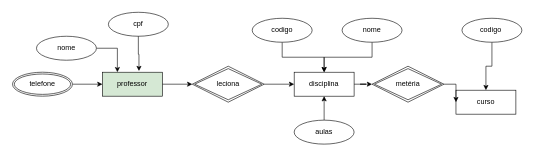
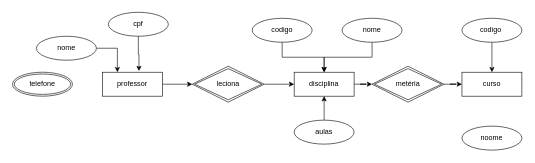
  <mxCell id="0" />
  <mxCell id="1" parent="0" />
- <mxCell id="2" value="curso" style="whiteSpace=wrap;html=1;align=center;" vertex="1" parent="1"><mxGeometry x="760" y="150" width="100" height="40" as="geometry" /></mxCell>
+ <mxCell id="2" value="curso" style="whiteSpace=wrap;html=1;align=center;" vertex="1" parent="1"><mxGeometry x="770" y="120" width="100" height="40" as="geometry" /></mxCell>
  <mxCell id="3" style="edgeStyle=orthogonalEdgeStyle;rounded=0;orthogonalLoop=1;jettySize=auto;html=1;" edge="1" parent="1" source="4" target="8"><mxGeometry relative="1" as="geometry" /></mxCell>
  <mxCell id="4" value="disciplina" style="whiteSpace=wrap;html=1;align=center;" vertex="1" parent="1"><mxGeometry x="490" y="120" width="100" height="40" as="geometry" /></mxCell>
  <mxCell id="5" style="edgeStyle=orthogonalEdgeStyle;rounded=0;orthogonalLoop=1;jettySize=auto;html=1;entryX=0;entryY=0.5;entryDx=0;entryDy=0;" edge="1" parent="1" source="6" target="10"><mxGeometry relative="1" as="geometry" /></mxCell>
- <mxCell id="6" value="professor" style="whiteSpace=wrap;html=1;align=center;fillColor=#d5e8d4;" vertex="1" parent="1"><mxGeometry x="170" y="120" width="100" height="40" as="geometry" /></mxCell>
+ <mxCell id="6" value="professor" style="whiteSpace=wrap;html=1;align=center;" vertex="1" parent="1"><mxGeometry x="170" y="120" width="100" height="40" as="geometry" /></mxCell>
  <mxCell id="7" style="edgeStyle=orthogonalEdgeStyle;rounded=0;orthogonalLoop=1;jettySize=auto;html=1;" edge="1" parent="1" source="8" target="2"><mxGeometry relative="1" as="geometry" /></mxCell>
  <mxCell id="8" value="metéria" style="shape=rhombus;double=1;perimeter=rhombusPerimeter;whiteSpace=wrap;html=1;align=center;" vertex="1" parent="1"><mxGeometry x="620" y="110" width="120" height="60" as="geometry" /></mxCell>
  <mxCell id="9" style="edgeStyle=orthogonalEdgeStyle;rounded=0;orthogonalLoop=1;jettySize=auto;html=1;" edge="1" parent="1" source="10" target="4"><mxGeometry relative="1" as="geometry" /></mxCell>
  <mxCell id="10" value="leciona" style="shape=rhombus;double=1;perimeter=rhombusPerimeter;whiteSpace=wrap;html=1;align=center;" vertex="1" parent="1"><mxGeometry x="320" y="110" width="120" height="60" as="geometry" /></mxCell>
  <mxCell id="11" style="edgeStyle=orthogonalEdgeStyle;rounded=0;orthogonalLoop=1;jettySize=auto;html=1;entryX=0.5;entryY=0;entryDx=0;entryDy=0;" edge="1" parent="1" source="12" target="4"><mxGeometry relative="1" as="geometry" /></mxCell>
  <mxCell id="12" value="codigo" style="ellipse;whiteSpace=wrap;html=1;align=center;" vertex="1" parent="1"><mxGeometry x="420" y="30" width="100" height="40" as="geometry" /></mxCell>
  <mxCell id="13" style="edgeStyle=orthogonalEdgeStyle;rounded=0;orthogonalLoop=1;jettySize=auto;html=1;entryX=0.25;entryY=0;entryDx=0;entryDy=0;" edge="1" parent="1" source="14" target="6"><mxGeometry relative="1" as="geometry" /></mxCell>
  <mxCell id="14" value="nome" style="ellipse;whiteSpace=wrap;html=1;align=center;" vertex="1" parent="1"><mxGeometry x="60" y="60" width="100" height="40" as="geometry" /></mxCell>
  <mxCell id="15" value="cpf" style="ellipse;whiteSpace=wrap;html=1;align=center;" vertex="1" parent="1"><mxGeometry x="180" y="20" width="100" height="40" as="geometry" /></mxCell>
- <mxCell id="16" style="edgeStyle=orthogonalEdgeStyle;rounded=0;orthogonalLoop=1;jettySize=auto;html=1;entryX=0;entryY=0.5;entryDx=0;entryDy=0;" edge="1" parent="1" source="17" target="6"><mxGeometry relative="1" as="geometry" /></mxCell>
  <mxCell id="17" value="telefone" style="ellipse;shape=doubleEllipse;margin=3;whiteSpace=wrap;html=1;align=center;" vertex="1" parent="1"><mxGeometry x="20" y="120" width="100" height="40" as="geometry" /></mxCell>
  <mxCell id="18" style="edgeStyle=orthogonalEdgeStyle;rounded=0;orthogonalLoop=1;jettySize=auto;html=1;entryX=0.61;entryY=-0.05;entryDx=0;entryDy=0;entryPerimeter=0;" edge="1" parent="1" source="15" target="6"><mxGeometry relative="1" as="geometry" /></mxCell>
  <mxCell id="19" style="edgeStyle=orthogonalEdgeStyle;rounded=0;orthogonalLoop=1;jettySize=auto;html=1;" edge="1" parent="1" source="20" target="4"><mxGeometry relative="1" as="geometry" /></mxCell>
  <mxCell id="20" value="nome" style="ellipse;whiteSpace=wrap;html=1;align=center;" vertex="1" parent="1"><mxGeometry x="570" y="30" width="100" height="40" as="geometry" /></mxCell>
  <mxCell id="21" style="edgeStyle=orthogonalEdgeStyle;rounded=0;orthogonalLoop=1;jettySize=auto;html=1;entryX=0.5;entryY=1;entryDx=0;entryDy=0;" edge="1" parent="1" source="22" target="4"><mxGeometry relative="1" as="geometry" /></mxCell>
  <mxCell id="22" value="aulas" style="ellipse;whiteSpace=wrap;html=1;align=center;" vertex="1" parent="1"><mxGeometry x="490" y="200" width="100" height="40" as="geometry" /></mxCell>
  <mxCell id="23" style="edgeStyle=orthogonalEdgeStyle;rounded=0;orthogonalLoop=1;jettySize=auto;html=1;entryX=0.5;entryY=0;entryDx=0;entryDy=0;" edge="1" parent="1" source="24" target="2"><mxGeometry relative="1" as="geometry" /></mxCell>
  <mxCell id="24" value="codigo&amp;nbsp;" style="ellipse;whiteSpace=wrap;html=1;align=center;" vertex="1" parent="1"><mxGeometry x="770" y="30" width="100" height="40" as="geometry" /></mxCell>
+ <mxCell id="25" value="noome" style="ellipse;whiteSpace=wrap;html=1;align=center;" vertex="1" parent="1"><mxGeometry x="770" y="210" width="100" height="40" as="geometry" /></mxCell>
